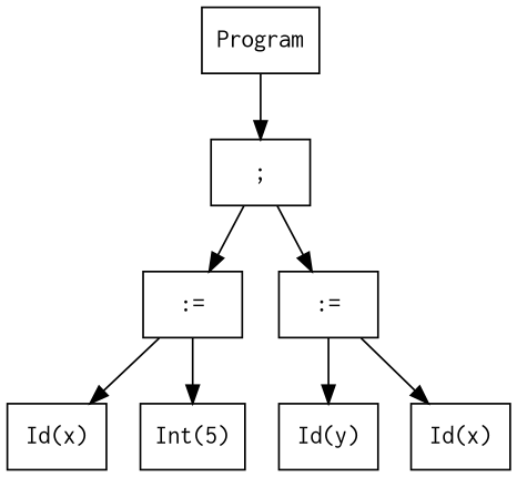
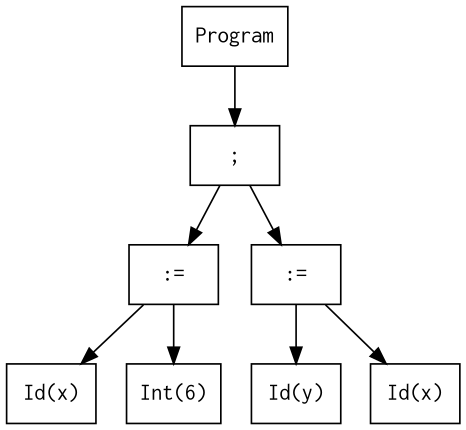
  digraph {
    node [fontname=Courier shape=box]
    n1 [label=Program]
    n2 [label=";"]
    n3 [label=":="]
    n4 [label=":="]
    n5 [label="Id(x)"]
-   n6 [label="Int(5)"]
+   n6 [label="Int(6)"]
    n7 [label="Id(y)"]
    n8 [label="Id(x)"]
    n1 -> n2
    n2 -> n3
    n2 -> n4
    n3 -> n5
    n3 -> n6
    n4 -> n7
    n4 -> n8
  }
